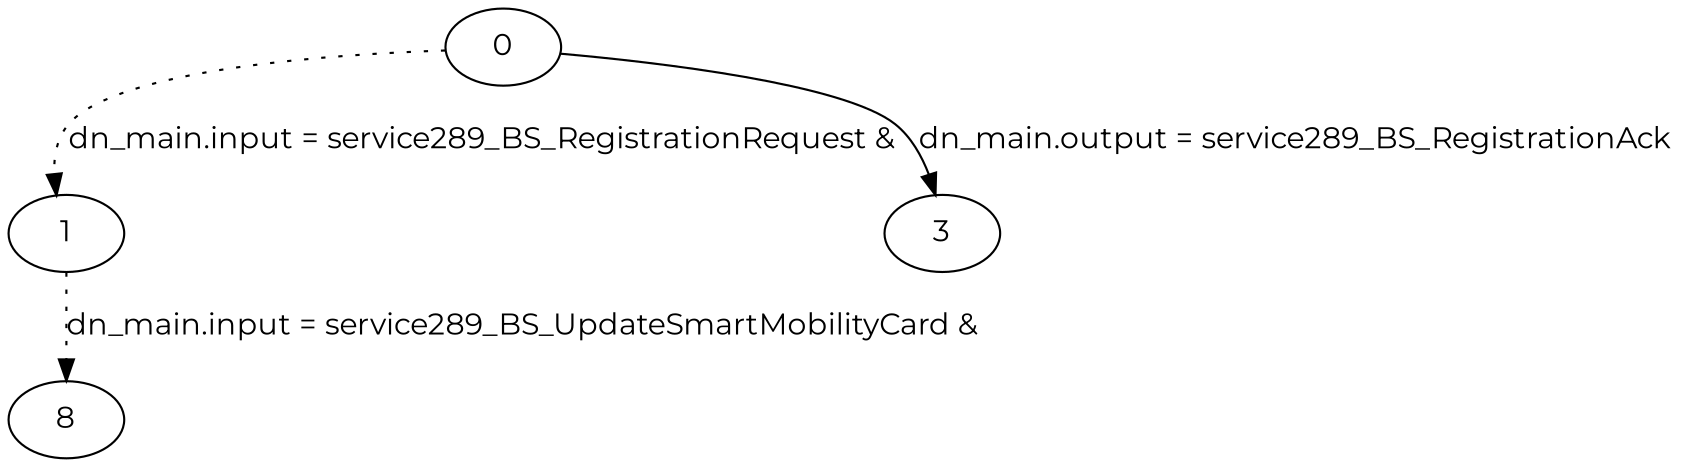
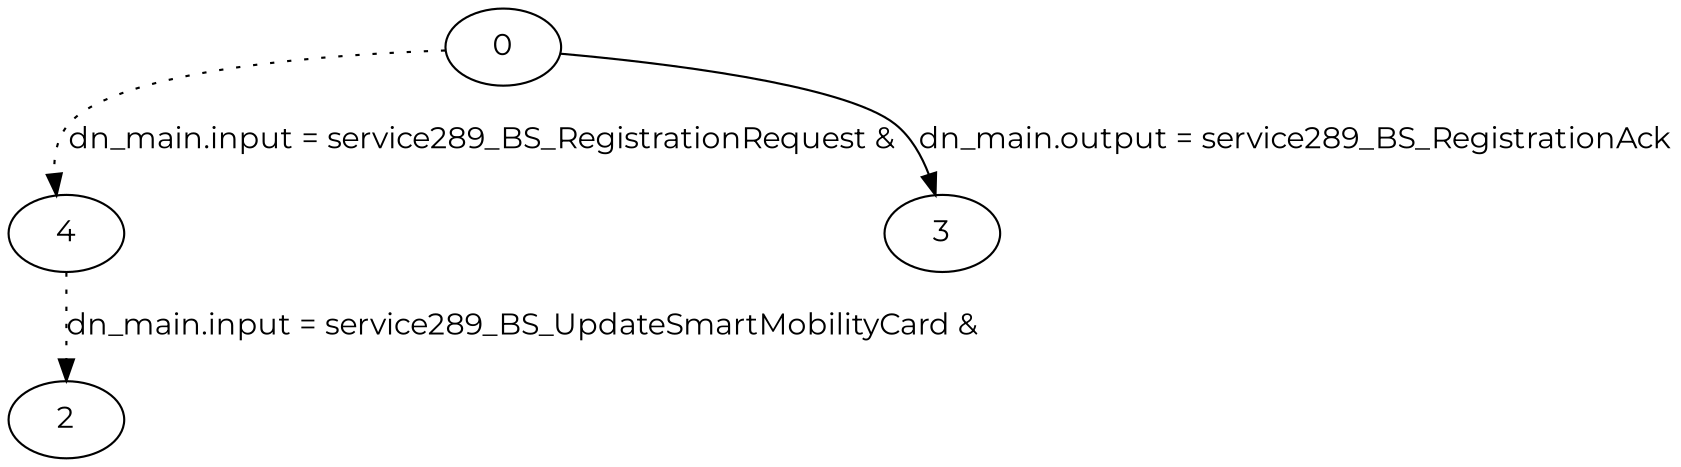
  digraph {
    fontname=Montserrat
    node [fontname=Montserrat]
    edge [fontname=Montserrat style=dotted]
    0
-   1
+   1 [label=4]
    3
-   2 [label=8]
+   2
    0 -> 1 [label="dn_main.input = service289_BS_RegistrationRequest &\n"]
    0 -> 3 [label="dn_main.output = service289_BS_RegistrationAck" style=""]
    1 -> 2 [label="dn_main.input = service289_BS_UpdateSmartMobilityCard &\n"]
  }
